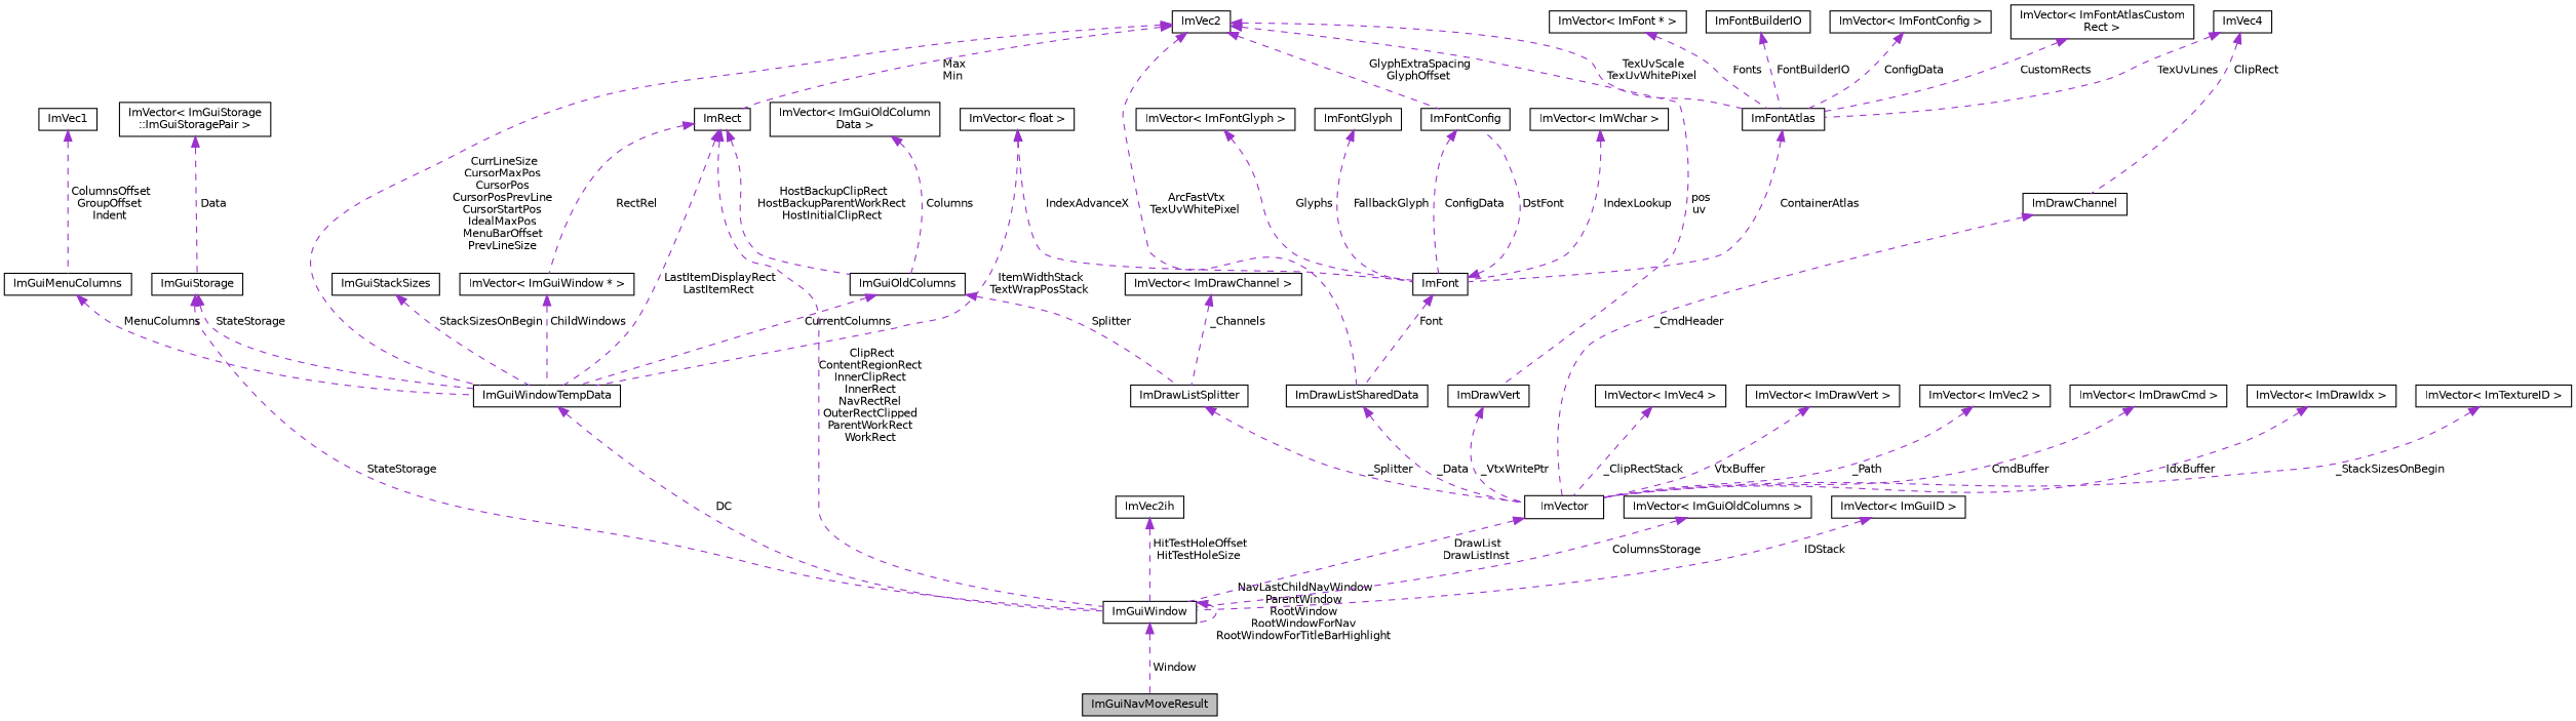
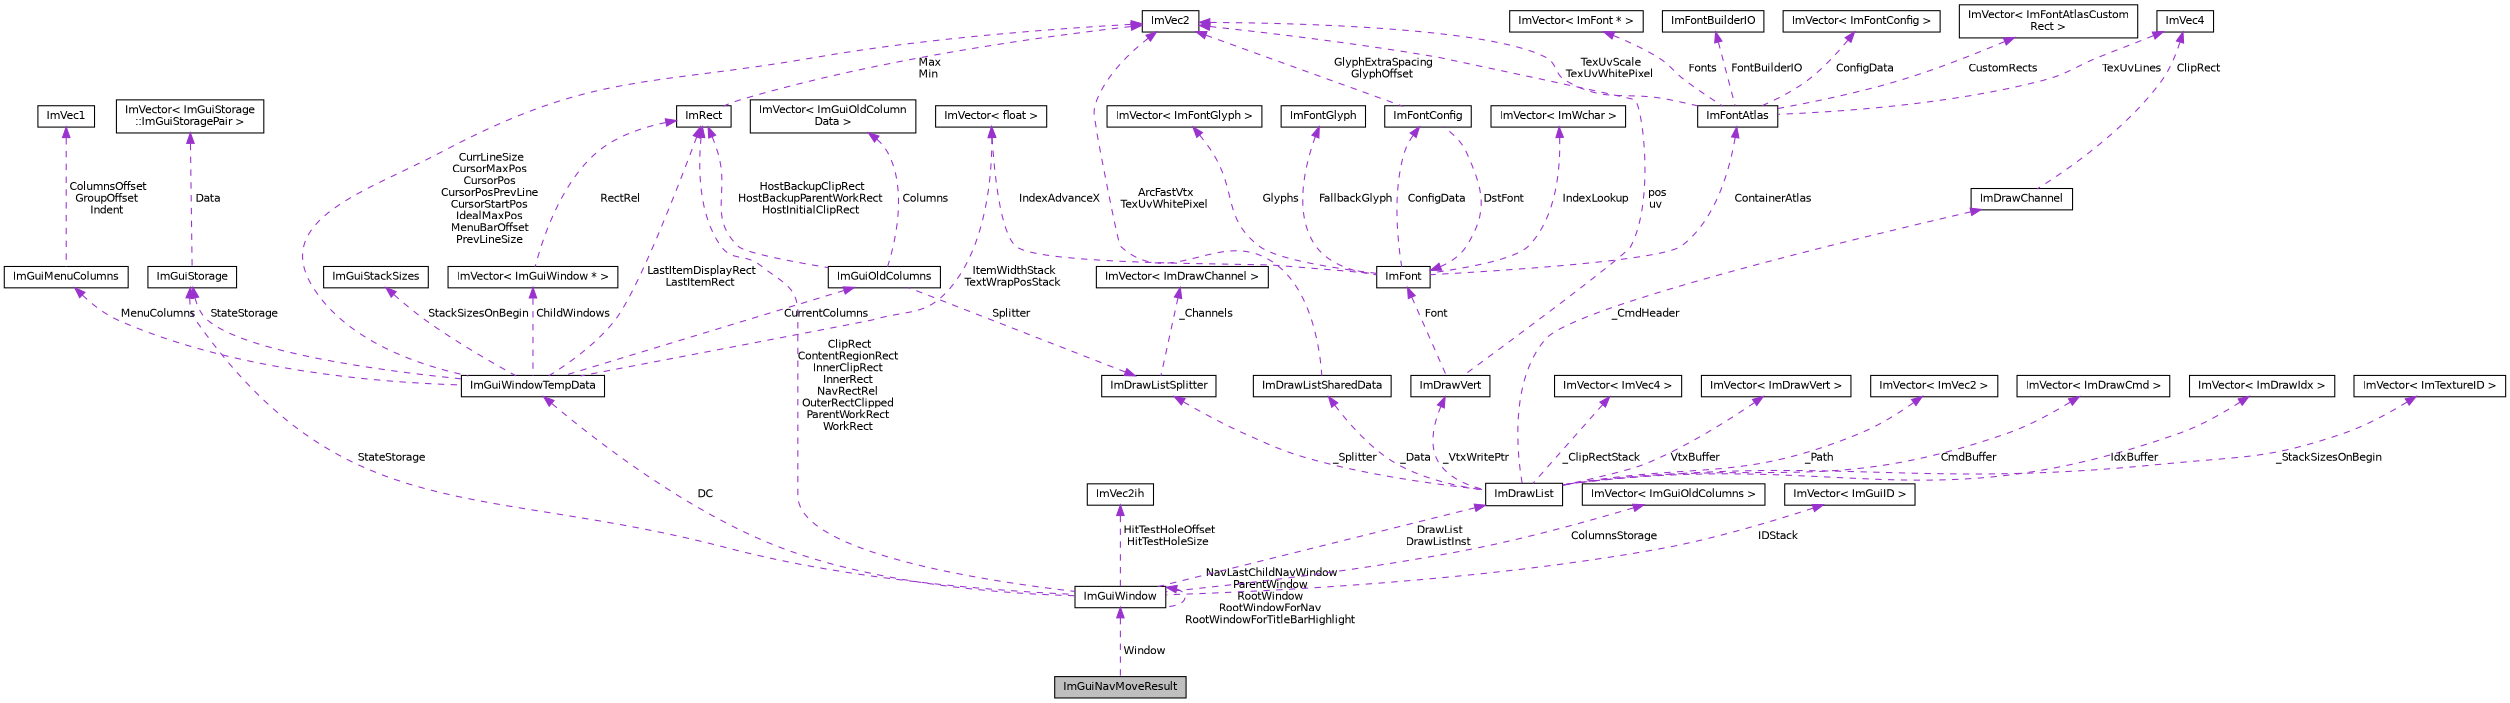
  digraph {
    rankdir=TB
    node [color=black fillcolor=white fontname=Helvetica fontsize=10 shape=record style=filled]
    edge [color=darkorchid3 dir=back fontname=Helvetica fontsize=10 labelfontname=Helvetica labelfontsize=10 style=dashed]
    n1 [fillcolor=grey75 fontcolor=black height=0.2 label=ImGuiNavMoveResult width=0.4]
    n2 [height=0.2 label=ImRect width=0.4]
    n3 [height=0.2 label=ImGuiWindow width=0.4]
    n4 [height=0.2 label=ImGuiWindowTempData width=0.4]
    n5 [height=0.2 label=ImGuiOldColumns width=0.4]
    n6 [height=0.2 label="ImVector\< ImGuiWindow * \>" width=0.4]
    n7 [height=0.2 label=ImVec2 width=0.4]
    n8 [height=0.2 label=ImDrawListSharedData width=0.4]
    n9 [height=0.2 label=ImFontConfig width=0.4]
    n10 [height=0.2 label=ImFontAtlas width=0.4]
    n11 [height=0.2 label=ImDrawVert width=0.4]
-   n12 [height=0.2 label=ImVector width=0.4]
+   n12 [height=0.2 label=ImDrawList width=0.4]
    n13 [height=0.2 label=ImFont width=0.4]
    n14 [height=0.2 label=ImVec2ih width=0.4]
    n15 [height=0.2 label=ImGuiStorage width=0.4]
    n16 [height=0.2 label="ImVector\< ImGuiStorage\l::ImGuiStoragePair \>" width=0.4]
    n17 [height=0.2 label="ImVector\< ImGuiOldColumns \>" width=0.4]
    n18 [height=0.2 label=ImVec1 width=0.4]
    n19 [height=0.2 label=ImGuiMenuColumns width=0.4]
    n20 [height=0.2 label="ImVector\< ImGuiOldColumn\lData \>" width=0.4]
    n21 [height=0.2 label=ImDrawListSplitter width=0.4]
    n22 [height=0.2 label="ImVector\< ImDrawChannel \>" width=0.4]
    n23 [height=0.2 label=ImGuiStackSizes width=0.4]
    n24 [height=0.2 label="ImVector\< float \>" width=0.4]
    n25 [height=0.2 label="ImVector\< ImGuiID \>" width=0.4]
    n26 [height=0.2 label="ImVector\< ImVec4 \>" width=0.4]
    n27 [height=0.2 label="ImVector\< ImDrawVert \>" width=0.4]
    n28 [height=0.2 label="ImVector\< ImVec2 \>" width=0.4]
    n29 [height=0.2 label=ImVec4 width=0.4]
    n30 [height=0.2 label=ImDrawChannel width=0.4]
    n31 [height=0.2 label="ImVector\< ImFontGlyph \>" width=0.4]
    n32 [height=0.2 label=ImFontGlyph width=0.4]
    n33 [height=0.2 label="ImVector\< ImFont * \>" width=0.4]
    n34 [height=0.2 label=ImFontBuilderIO width=0.4]
    n35 [height=0.2 label="ImVector\< ImFontConfig \>" width=0.4]
    n36 [height=0.2 label="ImVector\< ImFontAtlasCustom\lRect \>" width=0.4]
    n37 [height=0.2 label="ImVector\< ImWchar \>" width=0.4]
    n38 [height=0.2 label="ImVector\< ImDrawCmd \>" width=0.4]
    n39 [height=0.2 label="ImVector\< ImDrawIdx \>" width=0.4]
    n40 [height=0.2 label="ImVector\< ImTextureID \>" width=0.4]
    n2 -> n3 [label=" ClipRect\nContentRegionRect\nInnerClipRect\nInnerRect\nNavRectRel\nOuterRectClipped\nParentWorkRect\nWorkRect"]
    n2 -> n4 [label=" LastItemDisplayRect\nLastItemRect"]
    n2 -> n5 [label=" HostBackupClipRect\nHostBackupParentWorkRect\nHostInitialClipRect"]
    n2 -> n6 [label=" RectRel"]
    n3 -> n1 [label=" Window"]
    n3 -> n3 [label=" NavLastChildNavWindow\nParentWindow\nRootWindow\nRootWindowForNav\nRootWindowForTitleBarHighlight"]
    n4 -> n3 [label=" DC"]
    n5 -> n4 [label=" CurrentColumns"]
    n6 -> n4 [label=" ChildWindows"]
    n7 -> n2 [label=" Max\nMin"]
    n7 -> n4 [label=" CurrLineSize\nCursorMaxPos\nCursorPos\nCursorPosPrevLine\nCursorStartPos\nIdealMaxPos\nMenuBarOffset\nPrevLineSize"]
    n7 -> n8 [label=" ArcFastVtx\nTexUvWhitePixel"]
    n7 -> n9 [label=" GlyphExtraSpacing\nGlyphOffset"]
    n7 -> n10 [label=" TexUvScale\nTexUvWhitePixel"]
    n7 -> n11 [label=" pos\nuv"]
    n8 -> n12 [label=" _Data"]
    n9 -> n13 [label=" ConfigData"]
    n10 -> n13 [label=" ContainerAtlas"]
    n11 -> n12 [label=" _VtxWritePtr"]
    n12 -> n3 [label=" DrawList\nDrawListInst"]
-   n13 -> n8 [label=" Font"]
+   n13 -> n11 [label=" Font"]
    n13 -> n9 [label=" DstFont"]
    n14 -> n3 [label=" HitTestHoleOffset\nHitTestHoleSize"]
    n15 -> n3 [label=" StateStorage"]
    n15 -> n4 [label=" StateStorage"]
    n16 -> n15 [label=" Data"]
    n17 -> n3 [label=" ColumnsStorage"]
    n18 -> n19 [label=" ColumnsOffset\nGroupOffset\nIndent"]
    n19 -> n4 [label=" MenuColumns"]
    n20 -> n5 [label=" Columns"]
-   n5 -> n21 [label=" Splitter"]
+   n21 -> n5 [label=" Splitter"]
    n21 -> n12 [label=" _Splitter"]
    n22 -> n21 [label=" _Channels"]
    n23 -> n4 [label=" StackSizesOnBegin"]
    n24 -> n4 [label=" ItemWidthStack\nTextWrapPosStack"]
    n24 -> n13 [label=" IndexAdvanceX"]
    n25 -> n3 [label=" IDStack"]
    n26 -> n12 [label=" _ClipRectStack"]
    n27 -> n12 [label=" VtxBuffer"]
    n28 -> n12 [label=" _Path"]
    n29 -> n10 [label=" TexUvLines"]
    n29 -> n30 [label=" ClipRect"]
    n30 -> n12 [label=" _CmdHeader"]
    n31 -> n13 [label=" Glyphs"]
    n32 -> n13 [label=" FallbackGlyph"]
    n33 -> n10 [label=" Fonts"]
    n34 -> n10 [label=" FontBuilderIO"]
    n35 -> n10 [label=" ConfigData"]
    n36 -> n10 [label=" CustomRects"]
    n37 -> n13 [label=" IndexLookup"]
    n38 -> n12 [label=" CmdBuffer"]
    n39 -> n12 [label=" IdxBuffer"]
    n40 -> n12 [label=" _StackSizesOnBegin"]
  }
